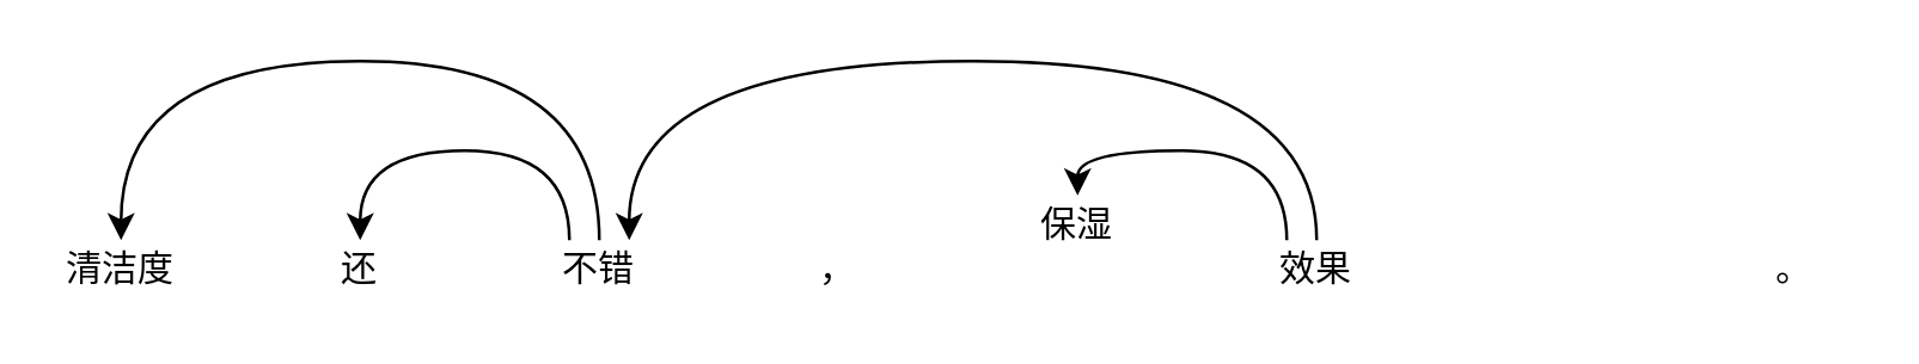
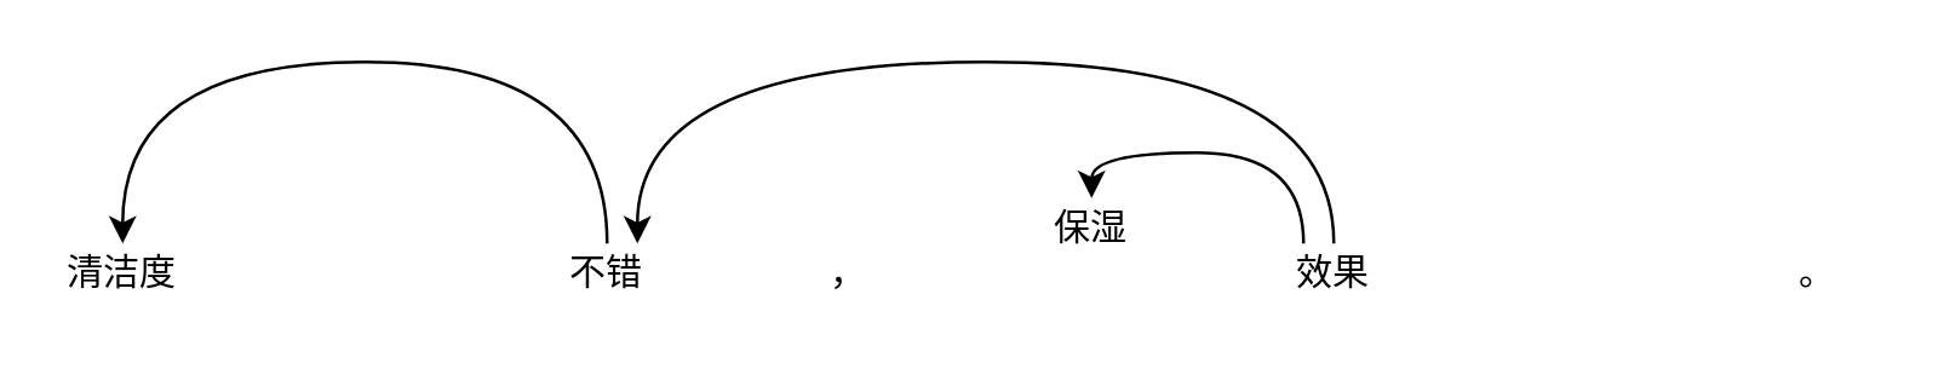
  <mxCell id="0" />
  <mxCell id="1" parent="0" />
  <mxCell id="2" value="&lt;font face=&quot;Times New Roman&quot;&gt;清洁度&lt;/font&gt;" style="text;html=1;strokeColor=none;fillColor=none;align=center;verticalAlign=middle;whiteSpace=wrap;rounded=0;" parent="1" vertex="1"><mxGeometry x="20" y="80" width="40" height="20" as="geometry" /></mxCell>
- <mxCell id="3" value="&lt;font face=&quot;Times New Roman&quot;&gt;还&lt;/font&gt;" style="text;html=1;strokeColor=none;fillColor=none;align=center;verticalAlign=middle;whiteSpace=wrap;rounded=0;" parent="1" vertex="1"><mxGeometry x="100" y="80" width="40" height="20" as="geometry" /></mxCell>
- <mxCell id="4" style="edgeStyle=orthogonalEdgeStyle;rounded=0;orthogonalLoop=1;jettySize=auto;html=1;exitX=0.25;exitY=0;exitDx=0;exitDy=0;entryX=0.5;entryY=0;entryDx=0;entryDy=0;curved=1;" parent="1" source="6" target="3" edge="1"><mxGeometry relative="1" as="geometry"><Array as="points"><mxPoint x="190" y="50" /><mxPoint x="120" y="50" /></Array></mxGeometry></mxCell>
  <mxCell id="5" style="edgeStyle=orthogonalEdgeStyle;curved=1;rounded=0;orthogonalLoop=1;jettySize=auto;html=1;exitX=0.5;exitY=0;exitDx=0;exitDy=0;entryX=0.5;entryY=0;entryDx=0;entryDy=0;" parent="1" source="6" target="2" edge="1"><mxGeometry relative="1" as="geometry"><Array as="points"><mxPoint x="200" y="20" /><mxPoint x="40" y="20" /></Array></mxGeometry></mxCell>
  <mxCell id="6" value="不错" style="text;html=1;strokeColor=none;fillColor=none;align=center;verticalAlign=middle;whiteSpace=wrap;rounded=0;" parent="1" vertex="1"><mxGeometry x="180" y="80" width="40" height="20" as="geometry" /></mxCell>
  <mxCell id="7" value="，" style="text;html=1;strokeColor=none;fillColor=none;align=center;verticalAlign=middle;whiteSpace=wrap;rounded=0;" parent="1" vertex="1"><mxGeometry x="260" y="80" width="40" height="20" as="geometry" /></mxCell>
  <mxCell id="8" value="保湿" style="text;html=1;strokeColor=none;fillColor=none;align=center;verticalAlign=middle;whiteSpace=wrap;rounded=0;" parent="1" vertex="1"><mxGeometry x="340" y="65" width="40" height="20" as="geometry" /></mxCell>
  <mxCell id="9" style="edgeStyle=orthogonalEdgeStyle;curved=1;rounded=0;orthogonalLoop=1;jettySize=auto;html=1;exitX=0.25;exitY=0;exitDx=0;exitDy=0;entryX=0.5;entryY=0;entryDx=0;entryDy=0;" parent="1" source="11" target="8" edge="1"><mxGeometry relative="1" as="geometry"><Array as="points"><mxPoint x="430" y="50" /><mxPoint x="360" y="50" /></Array></mxGeometry></mxCell>
  <mxCell id="10" style="edgeStyle=orthogonalEdgeStyle;curved=1;rounded=0;orthogonalLoop=1;jettySize=auto;html=1;exitX=0.5;exitY=0;exitDx=0;exitDy=0;entryX=0.75;entryY=0;entryDx=0;entryDy=0;" parent="1" source="11" target="6" edge="1"><mxGeometry relative="1" as="geometry"><mxPoint x="310" y="20" as="targetPoint" /><Array as="points"><mxPoint x="440" y="20" /><mxPoint x="210" y="20" /></Array></mxGeometry></mxCell>
  <mxCell id="11" value="效果" style="text;html=1;strokeColor=none;fillColor=none;align=center;verticalAlign=middle;whiteSpace=wrap;rounded=0;" parent="1" vertex="1"><mxGeometry x="420" y="80" width="40" height="20" as="geometry" /></mxCell>
  <mxCell id="12" value="。" style="text;html=1;strokeColor=none;fillColor=none;align=center;verticalAlign=middle;whiteSpace=wrap;rounded=0;" parent="1" vertex="1"><mxGeometry x="580" y="80" width="40" height="20" as="geometry" /></mxCell>
